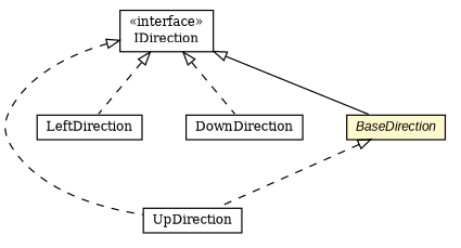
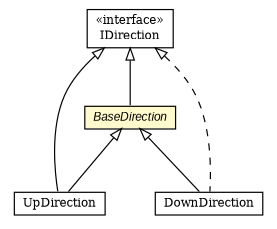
  digraph {
    fontname="DejaVu Serif"
    nodesep=0.25
    ranksep=0.5
    node [fontcolor=black fontname="DejaVu Serif" fontsize=10.0 shape=plaintext]
    edge [arrowtail=empty dir=back fontname="DejaVu Serif" fontsize=10 headport=p labelfontname=arial labelfontsize=10 style=dashed tailport=p]
    n1 [label=<<table title="com.id.droneapi.mock.direction.UpDirection" border="0" cellborder="1" cellspacing="0" cellpadding="2" port="p" href="./UpDirection.html"> 		<tr><td><table border="0" cellspacing="0" cellpadding="1"> <tr><td align="center" balign="center"> UpDirection </td></tr> 		</table></td></tr> 		</table>>]
-   n2 [label=<<table title="com.id.droneapi.mock.direction.LeftDirection" border="0" cellborder="1" cellspacing="0" cellpadding="2" port="p" href="./LeftDirection.html"> 		<tr><td><table border="0" cellspacing="0" cellpadding="1"> <tr><td align="center" balign="center"> LeftDirection </td></tr> 		</table></td></tr> 		</table>>]
    n3 [label=<<table title="com.id.droneapi.mock.direction.IDirection" border="0" cellborder="1" cellspacing="0" cellpadding="2" port="p" href="./IDirection.html"> 		<tr><td><table border="0" cellspacing="0" cellpadding="1"> <tr><td align="center" balign="center"> &#171;interface&#187; </td></tr> <tr><td align="center" balign="center"> IDirection </td></tr> 		</table></td></tr> 		</table>>]
    n4 [label=<<table title="com.id.droneapi.mock.direction.DownDirection" border="0" cellborder="1" cellspacing="0" cellpadding="2" port="p" href="./DownDirection.html"> 		<tr><td><table border="0" cellspacing="0" cellpadding="1"> <tr><td align="center" balign="center"> DownDirection </td></tr> 		</table></td></tr> 		</table>>]
    n5 [label=<<table title="com.id.droneapi.mock.direction.BaseDirection" border="0" cellborder="1" cellspacing="0" cellpadding="2" port="p" bgcolor="lemonChiffon" href="./BaseDirection.html"> 		<tr><td><table border="0" cellspacing="0" cellpadding="1"> <tr><td align="center" balign="center"><font face="arial italic"> BaseDirection </font></td></tr> 		</table></td></tr> 		</table>>]
-   n3 -> n1
-   n3 -> n2
+   n3 -> n1 [style=solid]
    n3 -> n4
    n3 -> n5 [style=solid]
-   n5 -> n1
+   n5 -> n1 [style=""]
+   n5 -> n4 [style=""]
  }
